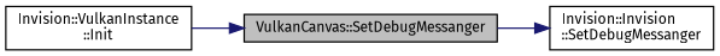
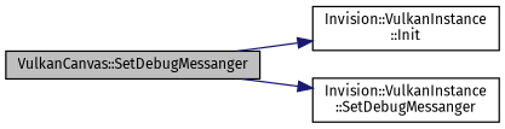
  digraph {
    fontname="Fira Sans"
    rankdir=LR
    node [color=black fillcolor=white fontname="Fira Sans" fontsize=10 shape=record style=filled]
    edge [color=midnightblue fontname="Fira Sans" fontsize=10 labelfontname=Helvetica labelfontsize=10 style=solid]
    n1 [fillcolor=grey75 fontcolor=black height=0.2 label="VulkanCanvas::SetDebugMessanger" width=0.4]
    n2 [height=0.2 label="Invision::VulkanInstance\l::Init" width=0.4]
-   n3 [height=0.2 label="Invision::Invision\l::SetDebugMessanger" width=0.4]
-   n2 -> n1
+   n3 [height=0.2 label="Invision::VulkanInstance\l::SetDebugMessanger" width=0.4]
+   n1 -> n2
    n1 -> n3
  }
